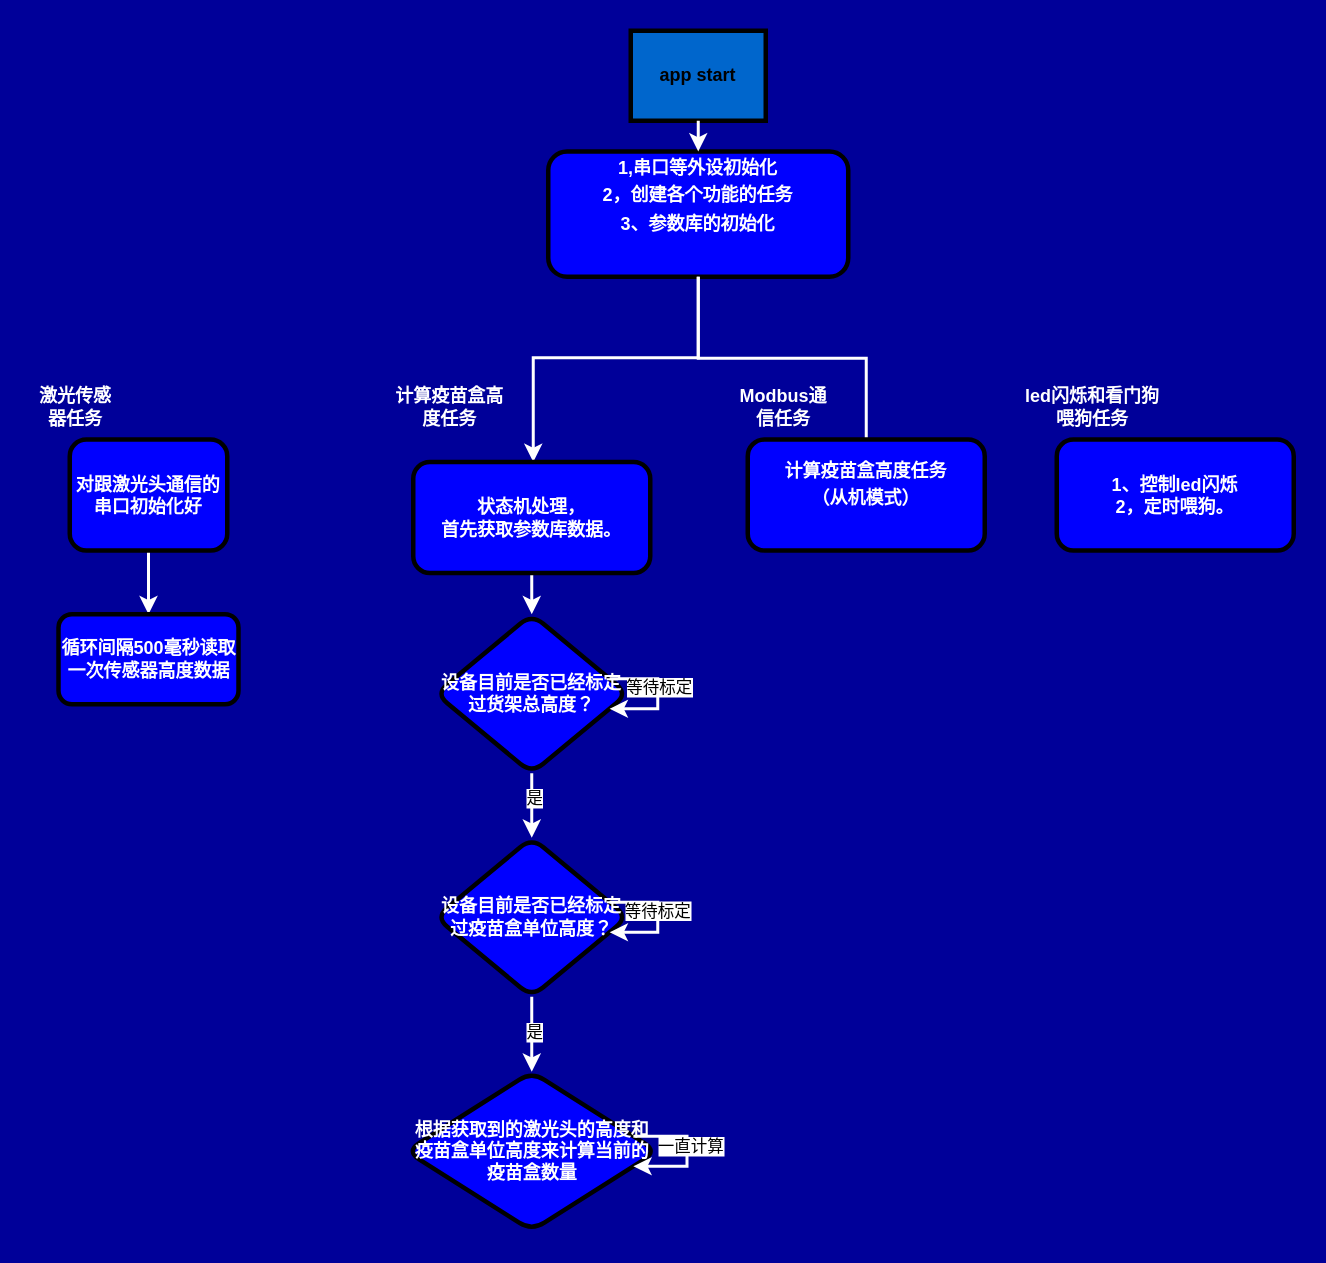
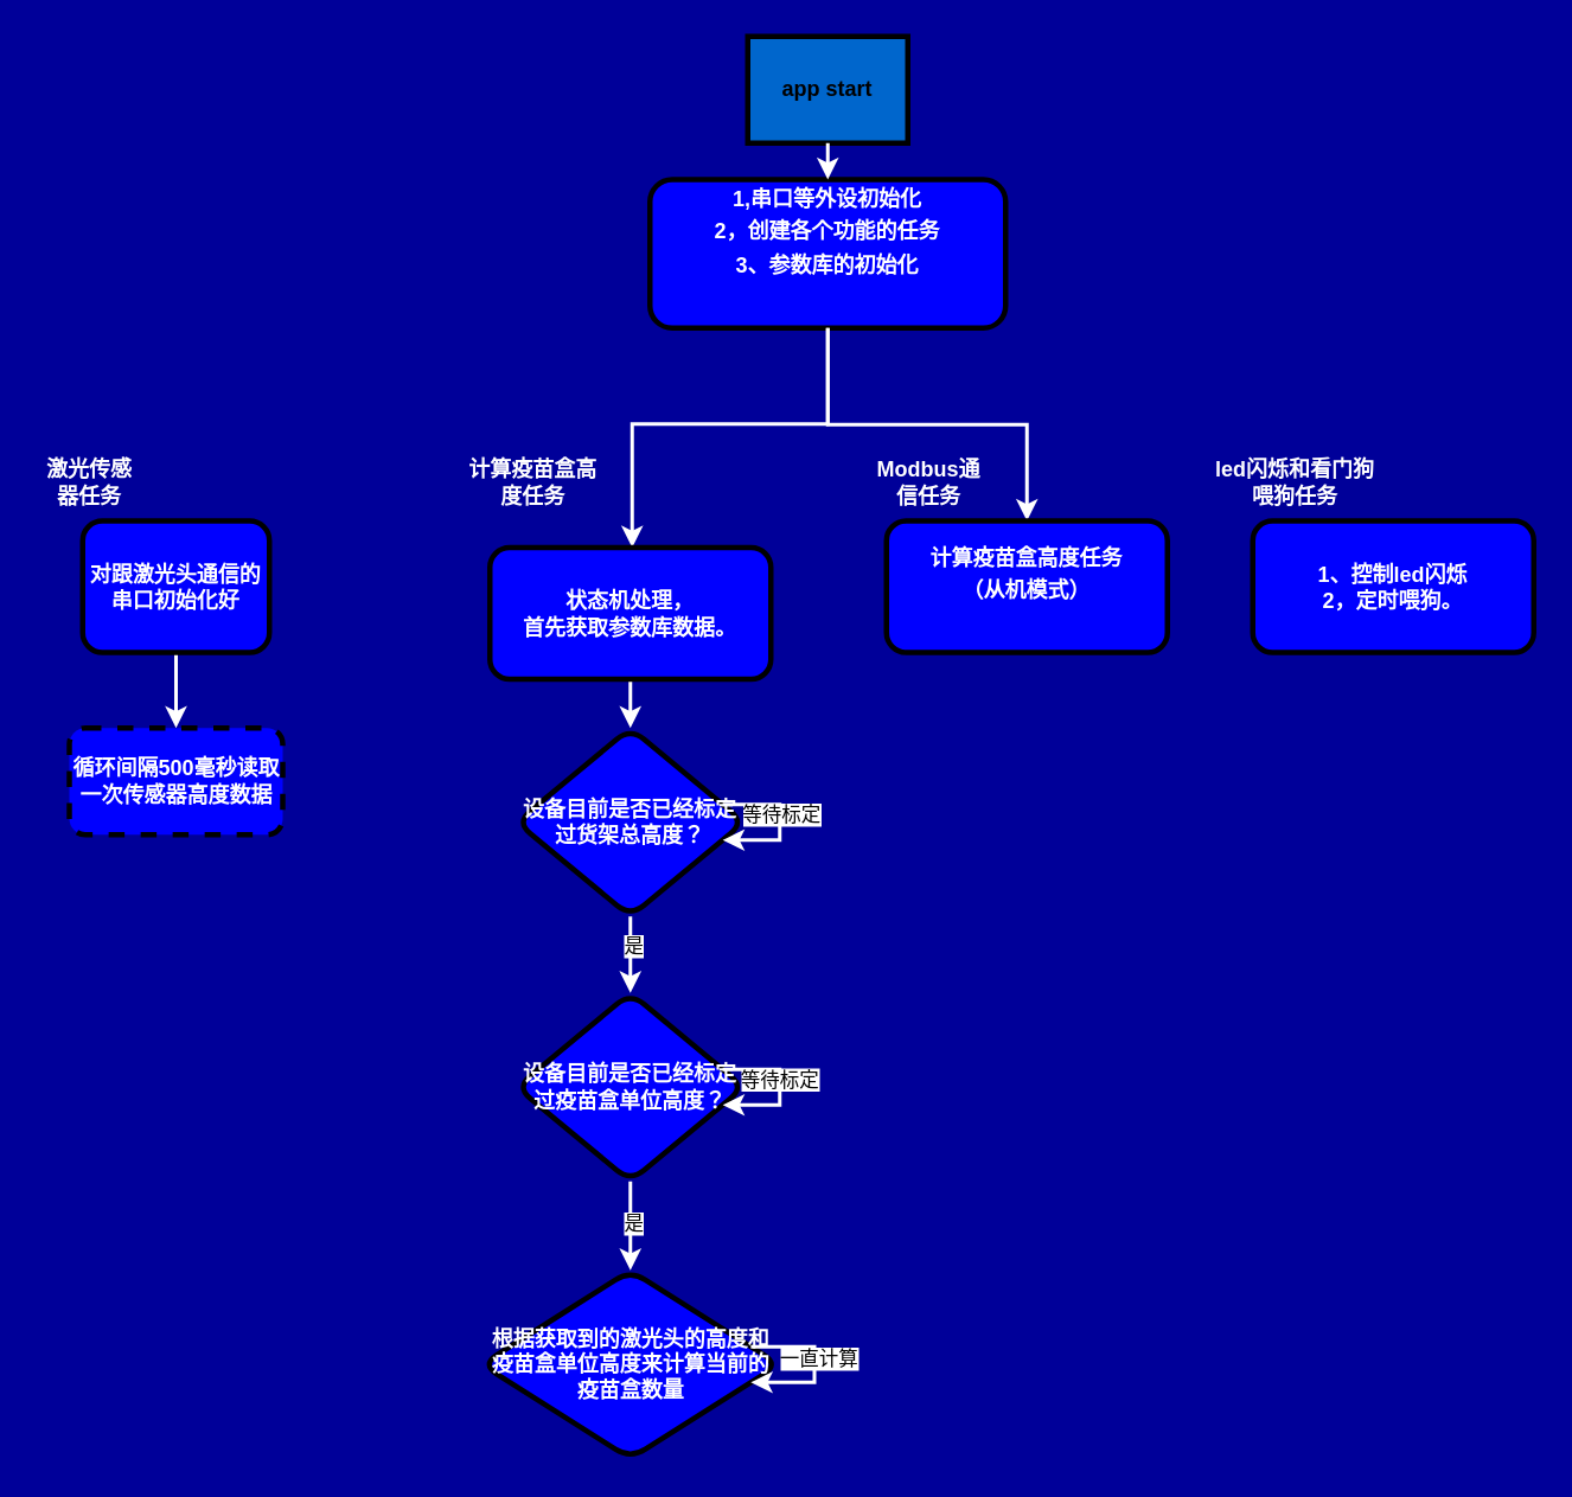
  <mxCell id="0" />
  <mxCell id="1" parent="0" />
  <mxCell id="2" value="&lt;p style=&quot;margin: 4px 0px 0px; text-align: center;&quot;&gt;&lt;font color=&quot;#ffffff&quot;&gt;1,串口等外设初始化&lt;/font&gt;&lt;/p&gt;&lt;p style=&quot;margin: 4px 0px 0px; text-align: center;&quot;&gt;&lt;font color=&quot;#ffffff&quot;&gt;2，创建各个功能的任务&lt;/font&gt;&lt;/p&gt;&lt;p style=&quot;margin: 4px 0px 0px; text-align: center;&quot;&gt;&lt;font color=&quot;#ffffff&quot;&gt;3、&lt;/font&gt;&lt;span style=&quot;background-color: initial; color: rgb(255, 255, 255);&quot;&gt;参数库的初始化&lt;/span&gt;&lt;/p&gt;&lt;p style=&quot;margin: 4px 0px 0px; text-align: center;&quot;&gt;&lt;span style=&quot;color: rgb(255, 255, 255); background-color: initial;&quot;&gt;&lt;br&gt;&lt;/span&gt;&lt;/p&gt;" style="verticalAlign=middle;align=center;overflow=fill;fontSize=12;fontFamily=Helvetica;html=1;rounded=1;fontStyle=1;strokeWidth=3;fillColor=#0000FF;" parent="1" vertex="1"><mxGeometry x="365" y="100.5" width="200" height="83.5" as="geometry" /></mxCell>
  <mxCell id="3" value="app start" style="whiteSpace=wrap;align=center;verticalAlign=middle;fontStyle=1;strokeWidth=3;fillColor=#0066CC;" parent="1" vertex="1"><mxGeometry x="420" y="20" width="90" height="60" as="geometry" /></mxCell>
  <mxCell id="4" value="" style="edgeStyle=none;noEdgeStyle=1;strokeColor=#FFFFFF;strokeWidth=2" parent="1" source="3" target="2" edge="1"><mxGeometry width="100" height="100" relative="1" as="geometry"><mxPoint x="650" y="62" as="sourcePoint" /><mxPoint x="750" y="-38" as="targetPoint" /></mxGeometry></mxCell>
  <mxCell id="5" value="" style="edgeStyle=orthogonalEdgeStyle;rounded=0;orthogonalLoop=1;jettySize=auto;html=1;strokeColor=#FFFFFF;strokeWidth=2;" edge="1" parent="1" source="6" target="17"><mxGeometry relative="1" as="geometry" /></mxCell>
  <mxCell id="6" value="对跟激光头通信的串口初始化好" style="whiteSpace=wrap;html=1;fillColor=#0000FF;rounded=1;fontStyle=1;strokeWidth=3;fontColor=#FFFFFF;" parent="1" vertex="1"><mxGeometry x="46" y="292.5" width="105" height="74" as="geometry" /></mxCell>
  <mxCell id="7" value="激光传感器任务" style="text;strokeColor=none;align=center;fillColor=none;html=1;verticalAlign=middle;whiteSpace=wrap;rounded=0;fontFamily=Helvetica;fontSize=12;fontColor=#FFFFFF;fontStyle=1;" parent="1" vertex="1"><mxGeometry x="20" y="256" width="60" height="30" as="geometry" /></mxCell>
  <mxCell id="8" value="" style="edgeStyle=orthogonalEdgeStyle;rounded=0;orthogonalLoop=1;jettySize=auto;html=1;strokeColor=#FFFFFF;strokeWidth=2;" edge="1" parent="1" target="10" source="2"><mxGeometry relative="1" as="geometry"><mxPoint x="570" y="232" as="sourcePoint" /><mxPoint x="362" y="304" as="targetPoint" /><Array as="points"><mxPoint x="465" y="238" /><mxPoint x="355" y="238" /></Array></mxGeometry></mxCell>
  <mxCell id="9" value="" style="edgeStyle=orthogonalEdgeStyle;shape=connector;rounded=0;orthogonalLoop=1;jettySize=auto;html=1;strokeColor=#FFFFFF;strokeWidth=2;align=center;verticalAlign=middle;fontFamily=Helvetica;fontSize=11;fontColor=default;labelBackgroundColor=default;endArrow=classic;" edge="1" parent="1" source="10" target="20"><mxGeometry relative="1" as="geometry" /></mxCell>
  <mxCell id="10" value="状态机处理，&lt;div&gt;首先获取参数库数据。&lt;/div&gt;" style="whiteSpace=wrap;html=1;fillColor=#0000FF;rounded=1;fontStyle=1;strokeWidth=3;fontColor=#FFFFFF;" vertex="1" parent="1"><mxGeometry x="275" y="307.5" width="158" height="74" as="geometry" /></mxCell>
  <mxCell id="11" value="计算疫苗盒高度任务" style="text;strokeColor=none;align=center;fillColor=none;html=1;verticalAlign=middle;whiteSpace=wrap;rounded=0;fontFamily=Helvetica;fontSize=12;fontColor=#FFFFFF;fontStyle=1;" vertex="1" parent="1"><mxGeometry x="261" y="256" width="77" height="30" as="geometry" /></mxCell>
- <mxCell id="12" value="" style="edgeStyle=orthogonalEdgeStyle;rounded=0;orthogonalLoop=1;jettySize=auto;html=1;strokeColor=#FFFFFF;strokeWidth=2;endArrow=none;" edge="1" parent="1" target="13" source="2"><mxGeometry relative="1" as="geometry"><mxPoint x="843" y="154" as="sourcePoint" /></mxGeometry></mxCell>
+ <mxCell id="12" value="" style="edgeStyle=orthogonalEdgeStyle;rounded=0;orthogonalLoop=1;jettySize=auto;html=1;strokeColor=#FFFFFF;strokeWidth=2;" edge="1" parent="1" target="13" source="2"><mxGeometry relative="1" as="geometry"><mxPoint x="843" y="154" as="sourcePoint" /></mxGeometry></mxCell>
  <mxCell id="13" value="&lt;p style=&quot;color: rgb(0, 0, 0); text-wrap: nowrap; margin: 4px 0px 0px;&quot;&gt;&lt;font color=&quot;#ffffff&quot;&gt;计算疫苗盒高度任务&lt;/font&gt;&lt;/p&gt;&lt;p style=&quot;color: rgb(0, 0, 0); text-wrap: nowrap; margin: 4px 0px 0px;&quot;&gt;&lt;font color=&quot;#ffffff&quot;&gt;（从机模式&lt;/font&gt;&lt;span style=&quot;color: rgb(255, 255, 255); background-color: initial;&quot;&gt;）&lt;/span&gt;&lt;/p&gt;&lt;p style=&quot;color: rgb(0, 0, 0); text-wrap: nowrap; margin: 4px 0px 0px;&quot;&gt;&lt;br&gt;&lt;/p&gt;" style="whiteSpace=wrap;html=1;fillColor=#0000FF;rounded=1;fontStyle=1;strokeWidth=3;fontColor=#FFFFFF;" vertex="1" parent="1"><mxGeometry x="498" y="292.5" width="158" height="74" as="geometry" /></mxCell>
  <mxCell id="14" value="Modbus通信任务" style="text;strokeColor=none;align=center;fillColor=none;html=1;verticalAlign=middle;whiteSpace=wrap;rounded=0;fontFamily=Helvetica;fontSize=12;fontColor=#FFFFFF;fontStyle=1;" vertex="1" parent="1"><mxGeometry x="492" y="256" width="60" height="30" as="geometry" /></mxCell>
  <mxCell id="15" value="1、控制led闪烁&lt;div&gt;2，定时喂狗。&lt;/div&gt;" style="whiteSpace=wrap;html=1;fillColor=#0000FF;rounded=1;fontStyle=1;strokeWidth=3;fontColor=#FFFFFF;" vertex="1" parent="1"><mxGeometry x="704" y="292.5" width="158" height="74" as="geometry" /></mxCell>
  <mxCell id="16" value="led闪烁和看门狗喂狗任务" style="text;strokeColor=none;align=center;fillColor=none;html=1;verticalAlign=middle;whiteSpace=wrap;rounded=0;fontFamily=Helvetica;fontSize=12;fontColor=#FFFFFF;fontStyle=1;" vertex="1" parent="1"><mxGeometry x="680" y="256" width="96" height="30" as="geometry" /></mxCell>
- <mxCell id="17" value="循环间隔500毫秒读取一次传感器高度数据" style="whiteSpace=wrap;html=1;fillColor=#0000FF;fontColor=#FFFFFF;rounded=1;fontStyle=1;strokeWidth=3;" vertex="1" parent="1"><mxGeometry x="38.5" y="409" width="120" height="60" as="geometry" /></mxCell>
+ <mxCell id="17" value="循环间隔500毫秒读取一次传感器高度数据" style="whiteSpace=wrap;html=1;fillColor=#0000FF;fontColor=#FFFFFF;rounded=1;fontStyle=1;strokeWidth=3;dashed=1;" vertex="1" parent="1"><mxGeometry x="38.5" y="409" width="120" height="60" as="geometry" /></mxCell>
  <mxCell id="18" value="" style="edgeStyle=orthogonalEdgeStyle;shape=connector;rounded=0;orthogonalLoop=1;jettySize=auto;html=1;strokeColor=#FFFFFF;strokeWidth=2;align=center;verticalAlign=middle;fontFamily=Helvetica;fontSize=11;fontColor=default;labelBackgroundColor=default;endArrow=classic;" edge="1" parent="1" source="20" target="23"><mxGeometry relative="1" as="geometry" /></mxCell>
  <mxCell id="19" value="是" style="edgeLabel;html=1;align=center;verticalAlign=middle;resizable=0;points=[];fontFamily=Helvetica;fontSize=11;fontColor=default;labelBackgroundColor=default;" vertex="1" connectable="0" parent="18"><mxGeometry x="-0.233" y="1" relative="1" as="geometry"><mxPoint as="offset" /></mxGeometry></mxCell>
  <mxCell id="20" value="设备目前是否已经标定过货架总高度？" style="rhombus;whiteSpace=wrap;html=1;fillColor=#0000FF;fontColor=#FFFFFF;rounded=1;fontStyle=1;strokeWidth=3;" vertex="1" parent="1"><mxGeometry x="290" y="409" width="128" height="106" as="geometry" /></mxCell>
  <mxCell id="21" value="" style="edgeStyle=orthogonalEdgeStyle;shape=connector;rounded=0;orthogonalLoop=1;jettySize=auto;html=1;strokeColor=#FFFFFF;strokeWidth=2;align=center;verticalAlign=middle;fontFamily=Helvetica;fontSize=11;fontColor=default;labelBackgroundColor=default;endArrow=classic;" edge="1" parent="1" source="23" target="26"><mxGeometry relative="1" as="geometry" /></mxCell>
  <mxCell id="22" value="是" style="edgeLabel;html=1;align=center;verticalAlign=middle;resizable=0;points=[];fontFamily=Helvetica;fontSize=11;fontColor=default;labelBackgroundColor=default;" vertex="1" connectable="0" parent="21"><mxGeometry x="-0.078" y="1" relative="1" as="geometry"><mxPoint as="offset" /></mxGeometry></mxCell>
  <mxCell id="23" value="设备目前是否已经标定过疫苗盒单位高度？" style="rhombus;whiteSpace=wrap;html=1;fillColor=#0000FF;fontColor=#FFFFFF;rounded=1;fontStyle=1;strokeWidth=3;" vertex="1" parent="1"><mxGeometry x="290" y="558" width="128" height="106" as="geometry" /></mxCell>
  <mxCell id="24" style="edgeStyle=orthogonalEdgeStyle;shape=connector;rounded=0;orthogonalLoop=1;jettySize=auto;html=1;strokeColor=#FFFFFF;strokeWidth=2;align=center;verticalAlign=middle;fontFamily=Helvetica;fontSize=11;fontColor=default;labelBackgroundColor=default;endArrow=classic;elbow=horizontal;" edge="1" parent="1" source="20" target="20"><mxGeometry relative="1" as="geometry" /></mxCell>
  <mxCell id="25" value="等待标定" style="edgeLabel;html=1;align=center;verticalAlign=middle;resizable=0;points=[];fontFamily=Helvetica;fontSize=11;fontColor=default;labelBackgroundColor=default;" vertex="1" connectable="0" parent="24"><mxGeometry x="-0.086" relative="1" as="geometry"><mxPoint as="offset" /></mxGeometry></mxCell>
  <mxCell id="26" value="根据获取到的激光头的高度和疫苗盒单位高度来计算当前的疫苗盒数量" style="rhombus;whiteSpace=wrap;html=1;fillColor=#0000FF;fontColor=#FFFFFF;rounded=1;fontStyle=1;strokeWidth=3;" vertex="1" parent="1"><mxGeometry x="270.5" y="714" width="167" height="106" as="geometry" /></mxCell>
  <mxCell id="27" style="edgeStyle=orthogonalEdgeStyle;shape=connector;rounded=0;orthogonalLoop=1;jettySize=auto;html=1;strokeColor=#FFFFFF;strokeWidth=2;align=center;verticalAlign=middle;fontFamily=Helvetica;fontSize=11;fontColor=default;labelBackgroundColor=default;endArrow=classic;" edge="1" parent="1" source="23" target="23"><mxGeometry relative="1" as="geometry" /></mxCell>
  <mxCell id="28" value="等待标定" style="edgeLabel;html=1;align=center;verticalAlign=middle;resizable=0;points=[];fontFamily=Helvetica;fontSize=11;fontColor=default;labelBackgroundColor=default;" vertex="1" connectable="0" parent="27"><mxGeometry x="-0.087" y="-1" relative="1" as="geometry"><mxPoint as="offset" /></mxGeometry></mxCell>
  <mxCell id="29" style="edgeStyle=orthogonalEdgeStyle;shape=connector;rounded=0;orthogonalLoop=1;jettySize=auto;html=1;strokeColor=#FFFFFF;strokeWidth=2;align=center;verticalAlign=middle;fontFamily=Helvetica;fontSize=11;fontColor=default;labelBackgroundColor=default;endArrow=classic;elbow=vertical;" edge="1" parent="1" source="26" target="26"><mxGeometry relative="1" as="geometry" /></mxCell>
  <mxCell id="30" value="一直计算" style="edgeLabel;html=1;align=center;verticalAlign=middle;resizable=0;points=[];fontFamily=Helvetica;fontSize=11;fontColor=default;labelBackgroundColor=default;" vertex="1" connectable="0" parent="29"><mxGeometry x="-0.081" y="2" relative="1" as="geometry"><mxPoint as="offset" /></mxGeometry></mxCell>
